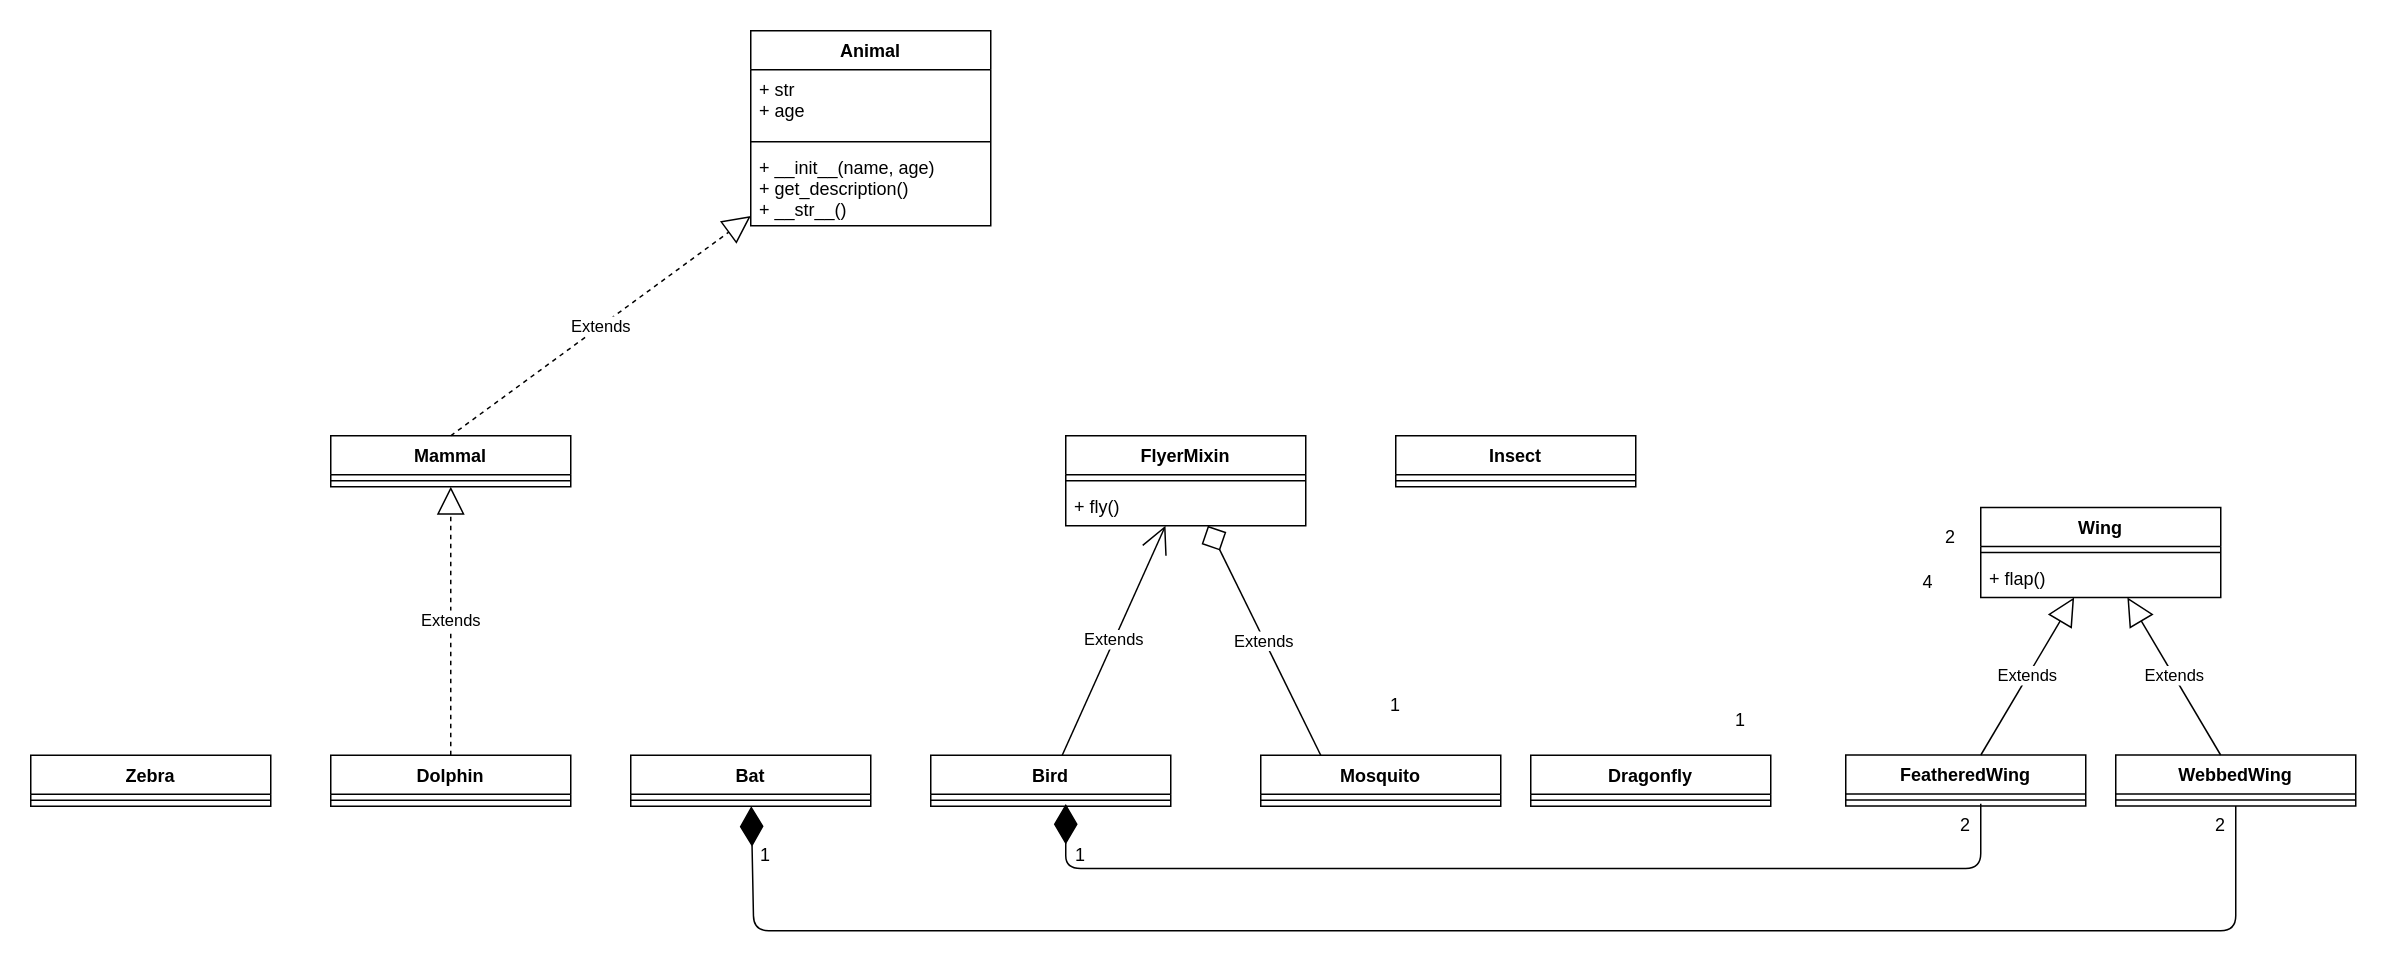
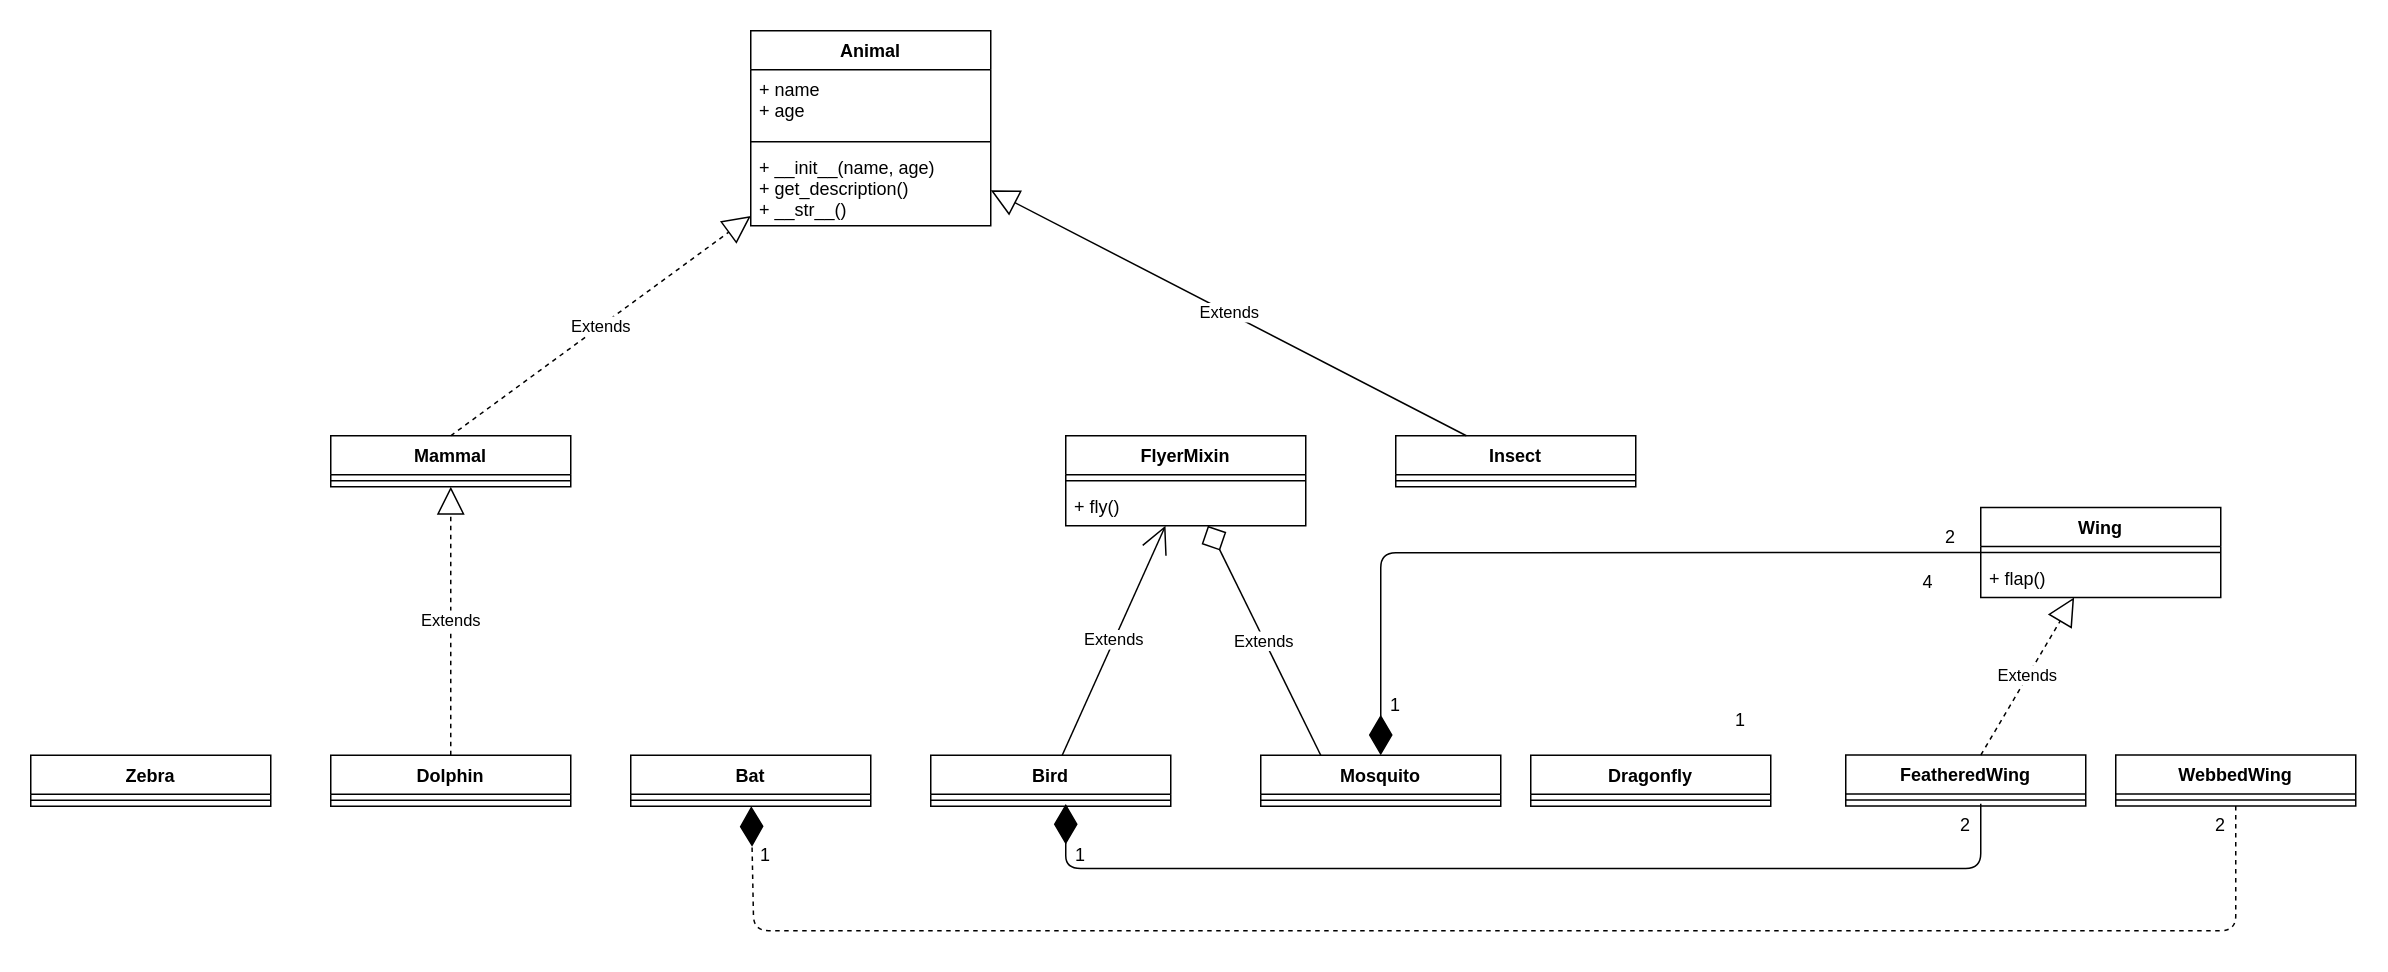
  <mxCell id="0" />
  <mxCell id="1" parent="0" />
  <mxCell id="2" value="Animal" style="swimlane;fontStyle=1;align=center;verticalAlign=top;childLayout=stackLayout;horizontal=1;startSize=26;horizontalStack=0;resizeParent=1;resizeParentMax=0;resizeLast=0;collapsible=1;marginBottom=0;" vertex="1" parent="1"><mxGeometry x="500" width="160" height="130" as="geometry" y="20" /></mxCell>
- <mxCell id="3" value="+ str&#10;+ age&#10;" style="text;strokeColor=none;fillColor=none;align=left;verticalAlign=top;spacingLeft=4;spacingRight=4;overflow=hidden;rotatable=0;points=[[0,0.5],[1,0.5]];portConstraint=eastwest;" vertex="1" parent="2"><mxGeometry y="26" width="160" height="44" as="geometry" /></mxCell>
+ <mxCell id="3" value="+ name&#10;+ age&#10;" style="text;strokeColor=none;fillColor=none;align=left;verticalAlign=top;spacingLeft=4;spacingRight=4;overflow=hidden;rotatable=0;points=[[0,0.5],[1,0.5]];portConstraint=eastwest;" vertex="1" parent="2"><mxGeometry y="26" width="160" height="44" as="geometry" /></mxCell>
  <mxCell id="4" value="" style="line;strokeWidth=1;fillColor=none;align=left;verticalAlign=middle;spacingTop=-1;spacingLeft=3;spacingRight=3;rotatable=0;labelPosition=right;points=[];portConstraint=eastwest;" vertex="1" parent="2"><mxGeometry y="70" width="160" height="8" as="geometry" /></mxCell>
  <mxCell id="5" value="+ __init__(name, age)&#10;+ get_description()&#10;+ __str__()&#10;" style="text;strokeColor=none;fillColor=none;align=left;verticalAlign=top;spacingLeft=4;spacingRight=4;overflow=hidden;rotatable=0;points=[[0,0.5],[1,0.5]];portConstraint=eastwest;" vertex="1" parent="2"><mxGeometry y="78" width="160" height="52" as="geometry" /></mxCell>
  <mxCell id="6" value="Mammal" style="swimlane;fontStyle=1;align=center;verticalAlign=top;childLayout=stackLayout;horizontal=1;startSize=26;horizontalStack=0;resizeParent=1;resizeParentMax=0;resizeLast=0;collapsible=1;marginBottom=0;" vertex="1" parent="1"><mxGeometry x="220" y="290" width="160" height="34" as="geometry" /></mxCell>
  <mxCell id="7" value="" style="line;strokeWidth=1;fillColor=none;align=left;verticalAlign=middle;spacingTop=-1;spacingLeft=3;spacingRight=3;rotatable=0;labelPosition=right;points=[];portConstraint=eastwest;" vertex="1" parent="6"><mxGeometry y="26" width="160" height="8" as="geometry" /></mxCell>
  <mxCell id="8" value="Zebra" style="swimlane;fontStyle=1;align=center;verticalAlign=top;childLayout=stackLayout;horizontal=1;startSize=26;horizontalStack=0;resizeParent=1;resizeParentMax=0;resizeLast=0;collapsible=1;marginBottom=0;" vertex="1" parent="1"><mxGeometry x="20" y="503" width="160" height="34" as="geometry" /></mxCell>
  <mxCell id="9" value="" style="line;strokeWidth=1;fillColor=none;align=left;verticalAlign=middle;spacingTop=-1;spacingLeft=3;spacingRight=3;rotatable=0;labelPosition=right;points=[];portConstraint=eastwest;" vertex="1" parent="8"><mxGeometry y="26" width="160" height="8" as="geometry" /></mxCell>
  <mxCell id="10" value="Dolphin" style="swimlane;fontStyle=1;align=center;verticalAlign=top;childLayout=stackLayout;horizontal=1;startSize=26;horizontalStack=0;resizeParent=1;resizeParentMax=0;resizeLast=0;collapsible=1;marginBottom=0;" vertex="1" parent="1"><mxGeometry x="220" y="503" width="160" height="34" as="geometry" /></mxCell>
  <mxCell id="11" value="" style="line;strokeWidth=1;fillColor=none;align=left;verticalAlign=middle;spacingTop=-1;spacingLeft=3;spacingRight=3;rotatable=0;labelPosition=right;points=[];portConstraint=eastwest;" vertex="1" parent="10"><mxGeometry y="26" width="160" height="8" as="geometry" /></mxCell>
  <mxCell id="12" value="Extends" style="endArrow=block;endSize=16;endFill=0;html=1;exitX=0.5;exitY=0;exitDx=0;exitDy=0;dashed=1;" edge="1" parent="1" source="6" target="2"><mxGeometry width="160" relative="1" as="geometry"><mxPoint x="570" y="188" as="sourcePoint" /><mxPoint x="730" y="188" as="targetPoint" /></mxGeometry></mxCell>
  <mxCell id="13" value="Extends" style="endArrow=block;endSize=16;endFill=0;html=1;exitX=0.5;exitY=0;exitDx=0;exitDy=0;dashed=1;" edge="1" parent="1" source="10" target="6"><mxGeometry width="160" relative="1" as="geometry"><mxPoint x="765" y="663" as="sourcePoint" /><mxPoint x="350" y="548" as="targetPoint" /></mxGeometry></mxCell>
  <mxCell id="14" value="Bat&#10;" style="swimlane;fontStyle=1;align=center;verticalAlign=top;childLayout=stackLayout;horizontal=1;startSize=26;horizontalStack=0;resizeParent=1;resizeParentMax=0;resizeLast=0;collapsible=1;marginBottom=0;" vertex="1" parent="1"><mxGeometry x="420" y="503" width="160" height="34" as="geometry" /></mxCell>
  <mxCell id="15" value="" style="line;strokeWidth=1;fillColor=none;align=left;verticalAlign=middle;spacingTop=-1;spacingLeft=3;spacingRight=3;rotatable=0;labelPosition=right;points=[];portConstraint=eastwest;" vertex="1" parent="14"><mxGeometry y="26" width="160" height="8" as="geometry" /></mxCell>
  <mxCell id="16" value="Insect" style="swimlane;fontStyle=1;align=center;verticalAlign=top;childLayout=stackLayout;horizontal=1;startSize=26;horizontalStack=0;resizeParent=1;resizeParentMax=0;resizeLast=0;collapsible=1;marginBottom=0;" vertex="1" parent="1"><mxGeometry x="930" y="290" width="160" height="34" as="geometry" /></mxCell>
  <mxCell id="17" value="" style="line;strokeWidth=1;fillColor=none;align=left;verticalAlign=middle;spacingTop=-1;spacingLeft=3;spacingRight=3;rotatable=0;labelPosition=right;points=[];portConstraint=eastwest;" vertex="1" parent="16"><mxGeometry y="26" width="160" height="8" as="geometry" /></mxCell>
+ <mxCell id="18" value="Extends" style="endArrow=block;endSize=16;endFill=0;html=1;" edge="1" parent="1" source="16" target="2"><mxGeometry width="160" relative="1" as="geometry"><mxPoint x="890" y="192" as="sourcePoint" /><mxPoint x="907.32" y="108" as="targetPoint" /></mxGeometry></mxCell>
  <mxCell id="19" value="Bird&#10;" style="swimlane;fontStyle=1;align=center;verticalAlign=top;childLayout=stackLayout;horizontal=1;startSize=26;horizontalStack=0;resizeParent=1;resizeParentMax=0;resizeLast=0;collapsible=1;marginBottom=0;" vertex="1" parent="1"><mxGeometry x="620" y="503" width="160" height="34" as="geometry" /></mxCell>
  <mxCell id="20" value="" style="line;strokeWidth=1;fillColor=none;align=left;verticalAlign=middle;spacingTop=-1;spacingLeft=3;spacingRight=3;rotatable=0;labelPosition=right;points=[];portConstraint=eastwest;" vertex="1" parent="19"><mxGeometry y="26" width="160" height="8" as="geometry" /></mxCell>
  <mxCell id="21" value="Wing" style="swimlane;fontStyle=1;align=center;verticalAlign=top;childLayout=stackLayout;horizontal=1;startSize=26;horizontalStack=0;resizeParent=1;resizeParentMax=0;resizeLast=0;collapsible=1;marginBottom=0;" vertex="1" parent="1"><mxGeometry x="1320" y="337.833" width="160" height="60" as="geometry" /></mxCell>
  <mxCell id="22" value="" style="line;strokeWidth=1;fillColor=none;align=left;verticalAlign=middle;spacingTop=-1;spacingLeft=3;spacingRight=3;rotatable=0;labelPosition=right;points=[];portConstraint=eastwest;" vertex="1" parent="21"><mxGeometry y="26" width="160" height="8" as="geometry" /></mxCell>
  <mxCell id="23" value="+ flap() " style="text;strokeColor=none;fillColor=none;align=left;verticalAlign=top;spacingLeft=4;spacingRight=4;overflow=hidden;rotatable=0;points=[[0,0.5],[1,0.5]];portConstraint=eastwest;" vertex="1" parent="21"><mxGeometry y="34" width="160" height="26" as="geometry" /></mxCell>
  <mxCell id="24" value="FlyerMixin" style="swimlane;fontStyle=1;align=center;verticalAlign=top;childLayout=stackLayout;horizontal=1;startSize=26;horizontalStack=0;resizeParent=1;resizeParentMax=0;resizeLast=0;collapsible=1;marginBottom=0;" vertex="1" parent="1"><mxGeometry x="710" y="290" width="160" height="60" as="geometry" /></mxCell>
  <mxCell id="25" value="" style="line;strokeWidth=1;fillColor=none;align=left;verticalAlign=middle;spacingTop=-1;spacingLeft=3;spacingRight=3;rotatable=0;labelPosition=right;points=[];portConstraint=eastwest;" vertex="1" parent="24"><mxGeometry y="26" width="160" height="8" as="geometry" /></mxCell>
  <mxCell id="26" value="+ fly() " style="text;strokeColor=none;fillColor=none;align=left;verticalAlign=top;spacingLeft=4;spacingRight=4;overflow=hidden;rotatable=0;points=[[0,0.5],[1,0.5]];portConstraint=eastwest;" vertex="1" parent="24"><mxGeometry y="34" width="160" height="26" as="geometry" /></mxCell>
  <mxCell id="27" value="" style="endArrow=diamondThin;endFill=1;endSize=24;html=1;" edge="1" parent="1"><mxGeometry width="160" relative="1" as="geometry"><mxPoint x="1320" y="535.333" as="sourcePoint" /><mxPoint x="710" y="535.5" as="targetPoint" /><Array as="points"><mxPoint x="1320" y="578.5" /><mxPoint x="710" y="578.5" /></Array></mxGeometry></mxCell>
  <mxCell id="28" value="FeatheredWing" style="swimlane;fontStyle=1;align=center;verticalAlign=top;childLayout=stackLayout;horizontal=1;startSize=26;horizontalStack=0;resizeParent=1;resizeParentMax=0;resizeLast=0;collapsible=1;marginBottom=0;" vertex="1" parent="1"><mxGeometry x="1230" y="502.833" width="160" height="34" as="geometry" /></mxCell>
  <mxCell id="29" value="" style="line;strokeWidth=1;fillColor=none;align=left;verticalAlign=middle;spacingTop=-1;spacingLeft=3;spacingRight=3;rotatable=0;labelPosition=right;points=[];portConstraint=eastwest;" vertex="1" parent="28"><mxGeometry y="26" width="160" height="8" as="geometry" /></mxCell>
- <mxCell id="30" value="Extends" style="endArrow=block;endSize=16;endFill=0;html=1;" edge="1" parent="1" source="28" target="21"><mxGeometry width="160" relative="1" as="geometry"><mxPoint x="1400" y="567.833" as="sourcePoint" /><mxPoint x="1400" y="417.833" as="targetPoint" /></mxGeometry></mxCell>
+ <mxCell id="30" value="Extends" style="endArrow=block;endSize=16;endFill=0;html=1;dashed=1;" edge="1" parent="1" source="28" target="21"><mxGeometry width="160" relative="1" as="geometry"><mxPoint x="1400" y="567.833" as="sourcePoint" /><mxPoint x="1400" y="417.833" as="targetPoint" /></mxGeometry></mxCell>
  <mxCell id="31" value="WebbedWing" style="swimlane;fontStyle=1;align=center;verticalAlign=top;childLayout=stackLayout;horizontal=1;startSize=26;horizontalStack=0;resizeParent=1;resizeParentMax=0;resizeLast=0;collapsible=1;marginBottom=0;" vertex="1" parent="1"><mxGeometry x="1410" y="502.833" width="160" height="34" as="geometry" /></mxCell>
  <mxCell id="32" value="" style="line;strokeWidth=1;fillColor=none;align=left;verticalAlign=middle;spacingTop=-1;spacingLeft=3;spacingRight=3;rotatable=0;labelPosition=right;points=[];portConstraint=eastwest;" vertex="1" parent="31"><mxGeometry y="26" width="160" height="8" as="geometry" /></mxCell>
- <mxCell id="33" value="Extends" style="endArrow=block;endSize=16;endFill=0;html=1;" edge="1" parent="1" source="31" target="21"><mxGeometry width="160" relative="1" as="geometry"><mxPoint x="1312.303" y="512.833" as="sourcePoint" /><mxPoint x="1388.289" y="407.833" as="targetPoint" /></mxGeometry></mxCell>
  <mxCell id="34" value="Extends" style="endArrow=open;endSize=16;endFill=0;html=1;" edge="1" parent="1" source="19" target="24"><mxGeometry width="160" relative="1" as="geometry"><mxPoint x="936.411" y="528" as="sourcePoint" /><mxPoint x="720.158" y="100" as="targetPoint" /></mxGeometry></mxCell>
- <mxCell id="35" value="" style="endArrow=diamondThin;endFill=1;endSize=24;html=1;" edge="1" parent="1" source="31" target="14"><mxGeometry width="160" relative="1" as="geometry"><mxPoint x="1330" y="549.333" as="sourcePoint" /><mxPoint x="800" y="549.5" as="targetPoint" /><Array as="points"><mxPoint x="1490" y="620" /><mxPoint x="502" y="620" /></Array></mxGeometry></mxCell>
+ <mxCell id="35" value="" style="endArrow=diamondThin;endFill=1;endSize=24;html=1;dashed=1;" edge="1" parent="1" source="31" target="14"><mxGeometry width="160" relative="1" as="geometry"><mxPoint x="1330" y="549.333" as="sourcePoint" /><mxPoint x="800" y="549.5" as="targetPoint" /><Array as="points"><mxPoint x="1490" y="620" /><mxPoint x="502" y="620" /></Array></mxGeometry></mxCell>
  <mxCell id="36" value="1" style="text;html=1;strokeColor=none;fillColor=none;align=center;verticalAlign=middle;whiteSpace=wrap;rounded=0;" vertex="1" parent="1"><mxGeometry x="490" y="560" width="40" height="20" as="geometry" /></mxCell>
  <mxCell id="37" value="1" style="text;html=1;strokeColor=none;fillColor=none;align=center;verticalAlign=middle;whiteSpace=wrap;rounded=0;" vertex="1" parent="1"><mxGeometry x="700" y="560" width="40" height="20" as="geometry" /></mxCell>
  <mxCell id="38" value="2" style="text;html=1;strokeColor=none;fillColor=none;align=center;verticalAlign=middle;whiteSpace=wrap;rounded=0;" vertex="1" parent="1"><mxGeometry x="1290" y="540" width="40" height="20" as="geometry" /></mxCell>
  <mxCell id="39" value="2" style="text;html=1;strokeColor=none;fillColor=none;align=center;verticalAlign=middle;whiteSpace=wrap;rounded=0;" vertex="1" parent="1"><mxGeometry x="1460" y="540" width="40" height="20" as="geometry" /></mxCell>
  <mxCell id="40" value="Mosquito" style="swimlane;fontStyle=1;align=center;verticalAlign=top;childLayout=stackLayout;horizontal=1;startSize=26;horizontalStack=0;resizeParent=1;resizeParentMax=0;resizeLast=0;collapsible=1;marginBottom=0;" vertex="1" parent="1"><mxGeometry x="840" y="503" width="160" height="34" as="geometry" /></mxCell>
  <mxCell id="41" value="" style="line;strokeWidth=1;fillColor=none;align=left;verticalAlign=middle;spacingTop=-1;spacingLeft=3;spacingRight=3;rotatable=0;labelPosition=right;points=[];portConstraint=eastwest;" vertex="1" parent="40"><mxGeometry y="26" width="160" height="8" as="geometry" /></mxCell>
  <mxCell id="42" value="Dragonfly" style="swimlane;fontStyle=1;align=center;verticalAlign=top;childLayout=stackLayout;horizontal=1;startSize=26;horizontalStack=0;resizeParent=1;resizeParentMax=0;resizeLast=0;collapsible=1;marginBottom=0;" vertex="1" parent="1"><mxGeometry x="1020" y="503" width="160" height="34" as="geometry" /></mxCell>
  <mxCell id="43" value="" style="line;strokeWidth=1;fillColor=none;align=left;verticalAlign=middle;spacingTop=-1;spacingLeft=3;spacingRight=3;rotatable=0;labelPosition=right;points=[];portConstraint=eastwest;" vertex="1" parent="42"><mxGeometry y="26" width="160" height="8" as="geometry" /></mxCell>
  <mxCell id="44" value="Extends" style="endArrow=diamond;endSize=16;endFill=0;html=1;exitX=0.25;exitY=0;exitDx=0;exitDy=0;" edge="1" parent="1" source="40" target="24"><mxGeometry width="160" relative="1" as="geometry"><mxPoint x="939.162" y="513" as="sourcePoint" /><mxPoint x="1010.838" y="380" as="targetPoint" /></mxGeometry></mxCell>
+ <mxCell id="45" value="" style="endArrow=diamondThin;endFill=1;endSize=24;html=1;" edge="1" parent="1" source="21" target="40"><mxGeometry width="160" relative="1" as="geometry"><mxPoint x="1160" y="440" as="sourcePoint" /><mxPoint x="1320" y="440" as="targetPoint" /><Array as="points"><mxPoint x="920" y="368" /></Array></mxGeometry></mxCell>
  <mxCell id="46" value="1" style="text;html=1;strokeColor=none;fillColor=none;align=center;verticalAlign=middle;whiteSpace=wrap;rounded=0;" vertex="1" parent="1"><mxGeometry x="910" y="460" width="40" height="20" as="geometry" /></mxCell>
  <mxCell id="47" value="2" style="text;html=1;strokeColor=none;fillColor=none;align=center;verticalAlign=middle;whiteSpace=wrap;rounded=0;" vertex="1" parent="1"><mxGeometry x="1280" y="348" width="40" height="20" as="geometry" /></mxCell>
  <mxCell id="48" value="4" style="text;html=1;strokeColor=none;fillColor=none;align=center;verticalAlign=middle;whiteSpace=wrap;rounded=0;" vertex="1" parent="1"><mxGeometry x="1265" y="378" width="40" height="20" as="geometry" /></mxCell>
  <mxCell id="49" value="1" style="text;html=1;strokeColor=none;fillColor=none;align=center;verticalAlign=middle;whiteSpace=wrap;rounded=0;" vertex="1" parent="1"><mxGeometry x="1140" y="470" width="40" height="20" as="geometry" /></mxCell>
